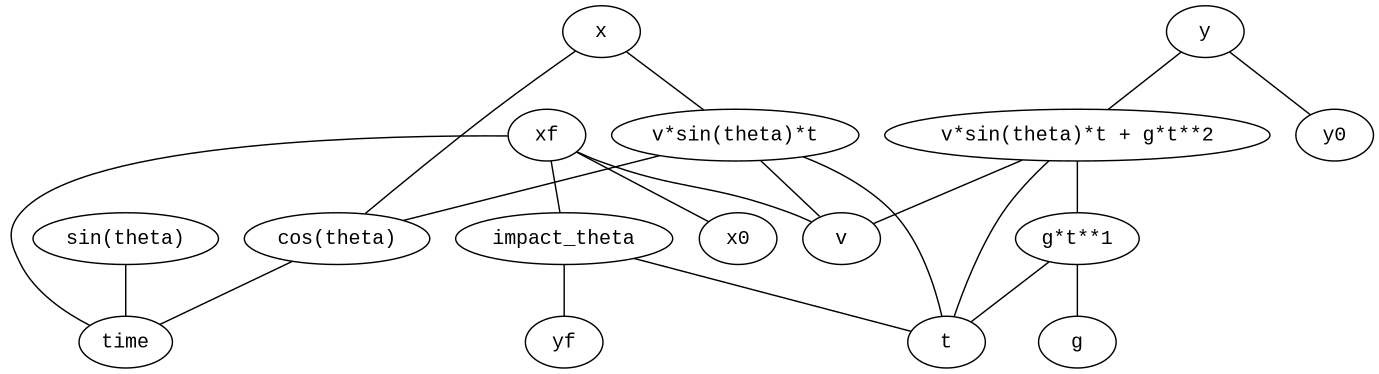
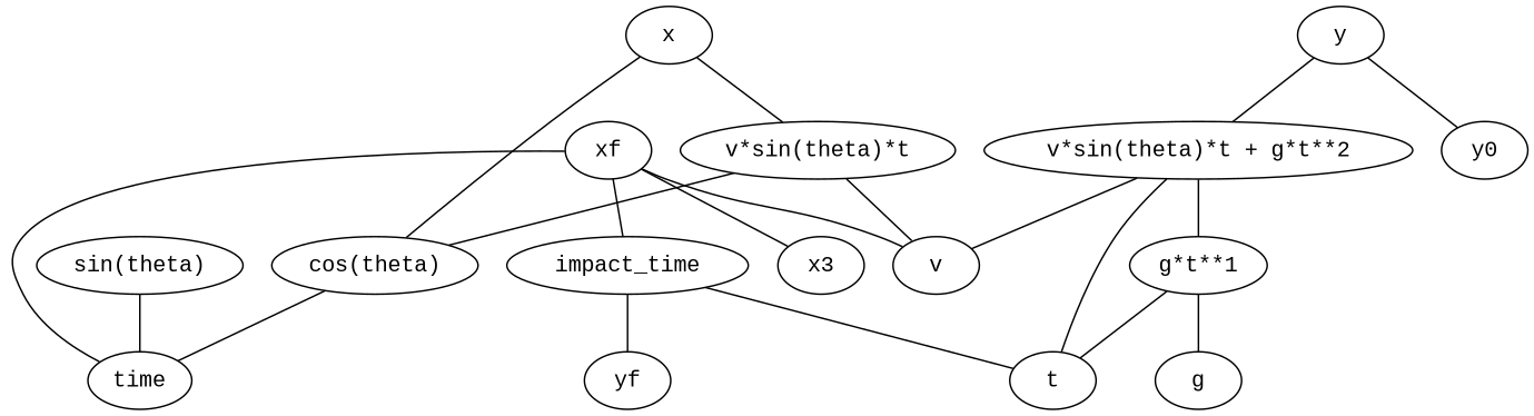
  graph {
    fontname="Liberation Mono"
    node [fontname="Liberation Mono"]
    edge [fontname="Liberation Mono"]
    n1 [label="v*sin(theta)*t"]
    v
    t
    "cos(theta)"
    n5 [label=time]
    "v*sin(theta)*t + g*t**2"
    n7 [label="g*t**1"]
    "sin(theta)"
    g
    x
    y
    y0
-   impact_time [label=impact_theta]
+   impact_time
    yf
    xf
-   x0
+   x0 [label=x3]
    n1 -- v
-   n1 -- t
    n1 -- "cos(theta)"
    "cos(theta)" -- n5
    "v*sin(theta)*t + g*t**2" -- v
    "v*sin(theta)*t + g*t**2" -- t
    "v*sin(theta)*t + g*t**2" -- n7
    n7 -- t
    n7 -- g
    "sin(theta)" -- n5
    x -- n1
    x -- "cos(theta)"
    y -- "v*sin(theta)*t + g*t**2"
    y -- y0
    impact_time -- t
    impact_time -- yf
    xf -- v
    xf -- n5
    xf -- impact_time
    xf -- x0
  }
